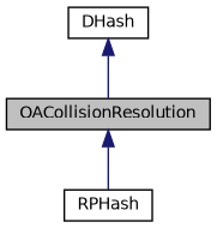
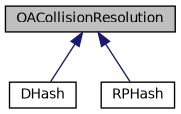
  digraph {
    node [color=black fillcolor=white fontname=Helvetica fontsize=10 shape=record style=filled]
    edge [color=midnightblue dir=back fontname=Helvetica fontsize=10 labelfontname=Helvetica labelfontsize=10 style=solid]
    n1 [fillcolor=grey75 fontcolor=black height=0.2 label=OACollisionResolution width=0.4]
    n2 [height=0.2 label=DHash width=0.4]
    n3 [height=0.2 label=RPHash width=0.4]
-   n2 -> n1
+   n1 -> n2
    n1 -> n3
  }
